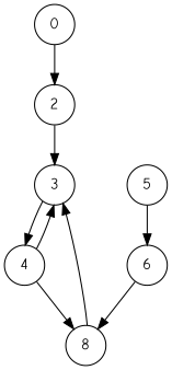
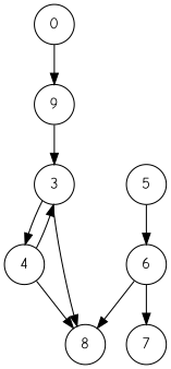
  digraph {
    fontname="Comic Neue"
    node [fillcolor=white fontname="Comic Neue" shape=circle style=filled]
    edge [fontname="Comic Neue"]
    n1 [label=0]
-   2
+   2 [label=9]
    3
    4
    8
    5
    6
+   7
    n1 -> 2
    2 -> 3
    3 -> 4
-   8 -> 3
+   3 -> 8
    4 -> 3
    4 -> 8
    5 -> 6
    6 -> 8
+   6 -> 7
  }
